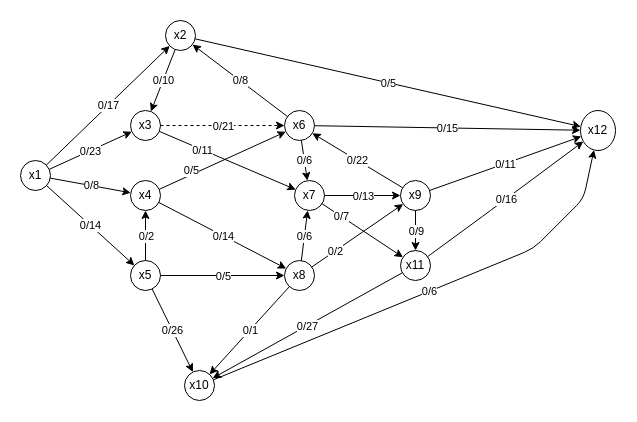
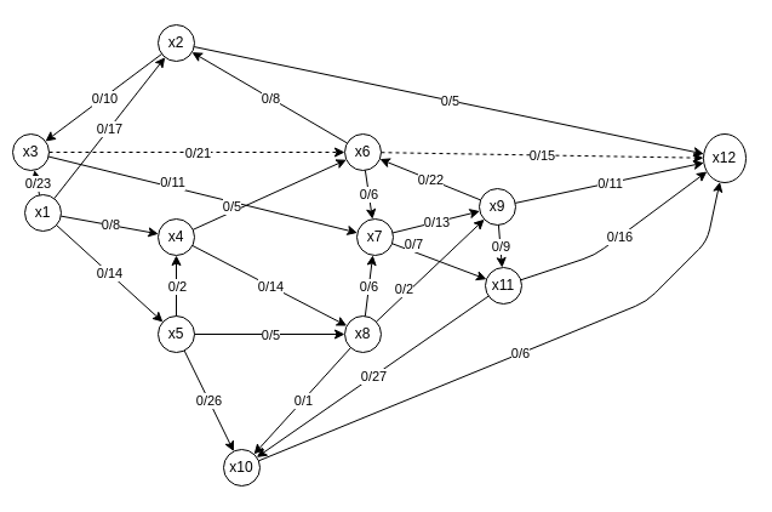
  <mxCell id="0" />
  <mxCell id="1" parent="0" />
  <mxCell id="2" value="x1" style="ellipse;whiteSpace=wrap;html=1;aspect=fixed;" vertex="1" parent="1"><mxGeometry x="20" y="160" width="30" height="30" as="geometry" /></mxCell>
- <mxCell id="3" value="x2" style="ellipse;whiteSpace=wrap;html=1;aspect=fixed;" vertex="1" parent="1"><mxGeometry x="165" y="20" width="30" height="30" as="geometry" /></mxCell>
- <mxCell id="4" value="x3" style="ellipse;whiteSpace=wrap;html=1;aspect=fixed;" vertex="1" parent="1"><mxGeometry x="130" y="110" width="30" height="30" as="geometry" /></mxCell>
+ <mxCell id="3" value="x2" style="ellipse;whiteSpace=wrap;html=1;aspect=fixed;" vertex="1" parent="1"><mxGeometry x="130" y="20" width="30" height="30" as="geometry" /></mxCell>
+ <mxCell id="4" value="x3" style="ellipse;whiteSpace=wrap;html=1;aspect=fixed;" vertex="1" parent="1"><mxGeometry x="10" y="110" width="30" height="30" as="geometry" /></mxCell>
  <mxCell id="5" value="x4" style="ellipse;whiteSpace=wrap;html=1;aspect=fixed;" vertex="1" parent="1"><mxGeometry x="130" y="180" width="30" height="30" as="geometry" /></mxCell>
  <mxCell id="6" value="x5" style="ellipse;whiteSpace=wrap;html=1;aspect=fixed;" vertex="1" parent="1"><mxGeometry x="130" y="260" width="30" height="30" as="geometry" /></mxCell>
  <mxCell id="7" value="" style="endArrow=classic;html=1;" edge="1" parent="1" source="2" target="3"><mxGeometry relative="1" as="geometry"><mxPoint x="70" y="170" as="sourcePoint" /><mxPoint x="110" y="200" as="targetPoint" /></mxGeometry></mxCell>
  <mxCell id="8" value="0/17" style="edgeLabel;resizable=0;html=1;align=center;verticalAlign=middle;" connectable="0" vertex="1" parent="7"><mxGeometry relative="1" as="geometry" /></mxCell>
  <mxCell id="9" value="" style="endArrow=classic;html=1;" edge="1" parent="1" source="2" target="4"><mxGeometry relative="1" as="geometry"><mxPoint x="0" y="200" as="sourcePoint" /><mxPoint x="100" y="200" as="targetPoint" /></mxGeometry></mxCell>
  <mxCell id="10" value="0/23" style="edgeLabel;resizable=0;html=1;align=center;verticalAlign=middle;" connectable="0" vertex="1" parent="9"><mxGeometry relative="1" as="geometry" /></mxCell>
  <mxCell id="11" value="" style="endArrow=classic;html=1;" edge="1" parent="1" source="2" target="5"><mxGeometry relative="1" as="geometry"><mxPoint x="-10" y="200" as="sourcePoint" /><mxPoint x="90" y="200" as="targetPoint" /></mxGeometry></mxCell>
  <mxCell id="12" value="0/8" style="edgeLabel;resizable=0;html=1;align=center;verticalAlign=middle;" connectable="0" vertex="1" parent="11"><mxGeometry relative="1" as="geometry" /></mxCell>
  <mxCell id="13" value="" style="endArrow=classic;html=1;" edge="1" parent="1" source="2" target="6"><mxGeometry relative="1" as="geometry"><mxPoint x="-10" y="200" as="sourcePoint" /><mxPoint x="90" y="200" as="targetPoint" /></mxGeometry></mxCell>
  <mxCell id="14" value="0/14" style="edgeLabel;resizable=0;html=1;align=center;verticalAlign=middle;" connectable="0" vertex="1" parent="13"><mxGeometry relative="1" as="geometry" /></mxCell>
  <mxCell id="15" value="" style="endArrow=classic;html=1;" edge="1" parent="1" source="3" target="4"><mxGeometry relative="1" as="geometry"><mxPoint x="150" y="200" as="sourcePoint" /><mxPoint x="250" y="200" as="targetPoint" /></mxGeometry></mxCell>
  <mxCell id="16" value="0/10" style="edgeLabel;resizable=0;html=1;align=center;verticalAlign=middle;" connectable="0" vertex="1" parent="15"><mxGeometry relative="1" as="geometry" /></mxCell>
  <mxCell id="17" value="x12" style="ellipse;whiteSpace=wrap;html=1;aspect=fixed;" vertex="1" parent="1"><mxGeometry x="580" y="110" width="35" height="40" as="geometry" /></mxCell>
  <mxCell id="18" value="" style="endArrow=classic;html=1;" edge="1" parent="1" source="3" target="17"><mxGeometry relative="1" as="geometry"><mxPoint x="160" y="200" as="sourcePoint" /><mxPoint x="260" y="200" as="targetPoint" /></mxGeometry></mxCell>
  <mxCell id="19" value="0/5" style="edgeLabel;resizable=0;html=1;align=center;verticalAlign=middle;" connectable="0" vertex="1" parent="18"><mxGeometry relative="1" as="geometry" /></mxCell>
  <mxCell id="20" value="x6" style="ellipse;whiteSpace=wrap;html=1;aspect=fixed;" vertex="1" parent="1"><mxGeometry x="284" y="110" width="30" height="30" as="geometry" /></mxCell>
  <mxCell id="21" value="" style="endArrow=classic;html=1;fillColor=#dae8fc;dashed=1;" edge="1" parent="1" source="4" target="20"><mxGeometry relative="1" as="geometry"><mxPoint x="160" y="160" as="sourcePoint" /><mxPoint x="260" y="160" as="targetPoint" /></mxGeometry></mxCell>
  <mxCell id="22" value="0/21" style="edgeLabel;resizable=0;html=1;align=center;verticalAlign=middle;" connectable="0" vertex="1" parent="21"><mxGeometry relative="1" as="geometry" /></mxCell>
  <mxCell id="23" value="x7" style="ellipse;whiteSpace=wrap;html=1;aspect=fixed;" vertex="1" parent="1"><mxGeometry x="294" y="180" width="30" height="30" as="geometry" /></mxCell>
  <mxCell id="24" value="" style="endArrow=classic;html=1;strokeColor=#000000;" edge="1" parent="1" source="4" target="23"><mxGeometry relative="1" as="geometry"><mxPoint x="160" y="160" as="sourcePoint" /><mxPoint x="260" y="160" as="targetPoint" /></mxGeometry></mxCell>
  <mxCell id="25" value="0/11" style="edgeLabel;resizable=0;html=1;align=center;verticalAlign=middle;" connectable="0" vertex="1" parent="24"><mxGeometry relative="1" as="geometry"><mxPoint x="-25.07" y="-10.02" as="offset" /></mxGeometry></mxCell>
  <mxCell id="26" value="" style="endArrow=classic;html=1;strokeColor=#000000;" edge="1" parent="1" source="5" target="20"><mxGeometry relative="1" as="geometry"><mxPoint x="160" y="160" as="sourcePoint" /><mxPoint x="230" y="230" as="targetPoint" /></mxGeometry></mxCell>
  <mxCell id="27" value="0/5" style="edgeLabel;resizable=0;html=1;align=center;verticalAlign=middle;" connectable="0" vertex="1" parent="26"><mxGeometry relative="1" as="geometry"><mxPoint x="-31.95" y="9.96" as="offset" /></mxGeometry></mxCell>
  <mxCell id="28" value="x8" style="ellipse;whiteSpace=wrap;html=1;aspect=fixed;" vertex="1" parent="1"><mxGeometry x="284" y="260" width="30" height="30" as="geometry" /></mxCell>
  <mxCell id="29" value="" style="endArrow=classic;html=1;strokeColor=#000000;" edge="1" parent="1" source="5" target="28"><mxGeometry relative="1" as="geometry"><mxPoint x="160" y="160" as="sourcePoint" /><mxPoint x="260" y="160" as="targetPoint" /></mxGeometry></mxCell>
  <mxCell id="30" value="0/14" style="edgeLabel;resizable=0;html=1;align=center;verticalAlign=middle;" connectable="0" vertex="1" parent="29"><mxGeometry relative="1" as="geometry" /></mxCell>
  <mxCell id="31" value="" style="endArrow=classic;html=1;strokeColor=#000000;" edge="1" parent="1" source="6" target="5"><mxGeometry relative="1" as="geometry"><mxPoint x="160" y="160" as="sourcePoint" /><mxPoint x="260" y="160" as="targetPoint" /></mxGeometry></mxCell>
  <mxCell id="32" value="0/2" style="edgeLabel;resizable=0;html=1;align=center;verticalAlign=middle;" connectable="0" vertex="1" parent="31"><mxGeometry relative="1" as="geometry" /></mxCell>
  <mxCell id="33" value="" style="endArrow=classic;html=1;strokeColor=#000000;" edge="1" parent="1" source="6" target="28"><mxGeometry relative="1" as="geometry"><mxPoint x="160" y="160" as="sourcePoint" /><mxPoint x="260" y="160" as="targetPoint" /></mxGeometry></mxCell>
  <mxCell id="34" value="0/5" style="edgeLabel;resizable=0;html=1;align=center;verticalAlign=middle;" connectable="0" vertex="1" parent="33"><mxGeometry relative="1" as="geometry" /></mxCell>
  <mxCell id="35" value="x10" style="ellipse;whiteSpace=wrap;html=1;aspect=fixed;" vertex="1" parent="1"><mxGeometry x="184" y="370" width="30" height="30" as="geometry" /></mxCell>
  <mxCell id="36" value="" style="endArrow=classic;html=1;strokeColor=#000000;" edge="1" parent="1" source="6" target="35"><mxGeometry relative="1" as="geometry"><mxPoint x="150" y="200" as="sourcePoint" /><mxPoint x="250" y="200" as="targetPoint" /></mxGeometry></mxCell>
  <mxCell id="37" value="0/26" style="edgeLabel;resizable=0;html=1;align=center;verticalAlign=middle;" connectable="0" vertex="1" parent="36"><mxGeometry relative="1" as="geometry" /></mxCell>
  <mxCell id="38" value="" style="endArrow=classic;html=1;strokeColor=#000000;" edge="1" parent="1" source="20" target="3"><mxGeometry relative="1" as="geometry"><mxPoint x="150" y="200" as="sourcePoint" /><mxPoint x="250" y="200" as="targetPoint" /></mxGeometry></mxCell>
  <mxCell id="39" value="0/8" style="edgeLabel;resizable=0;html=1;align=center;verticalAlign=middle;" connectable="0" vertex="1" parent="38"><mxGeometry relative="1" as="geometry" /></mxCell>
  <mxCell id="40" value="" style="endArrow=classic;html=1;strokeColor=#000000;" edge="1" parent="1" source="20" target="23"><mxGeometry relative="1" as="geometry"><mxPoint x="150" y="200" as="sourcePoint" /><mxPoint x="250" y="200" as="targetPoint" /></mxGeometry></mxCell>
  <mxCell id="41" value="0/6" style="edgeLabel;resizable=0;html=1;align=center;verticalAlign=middle;" connectable="0" vertex="1" parent="40"><mxGeometry relative="1" as="geometry" /></mxCell>
- <mxCell id="42" value="" style="endArrow=classic;html=1;strokeColor=#000000;" edge="1" parent="1" source="20" target="17"><mxGeometry relative="1" as="geometry"><mxPoint x="150" y="200" as="sourcePoint" /><mxPoint x="250" y="200" as="targetPoint" /></mxGeometry></mxCell>
+ <mxCell id="42" value="" style="endArrow=classic;html=1;strokeColor=#000000;dashed=1;" edge="1" parent="1" source="20" target="17"><mxGeometry relative="1" as="geometry"><mxPoint x="150" y="200" as="sourcePoint" /><mxPoint x="250" y="200" as="targetPoint" /></mxGeometry></mxCell>
  <mxCell id="43" value="0/15" style="edgeLabel;resizable=0;html=1;align=center;verticalAlign=middle;" connectable="0" vertex="1" parent="42"><mxGeometry relative="1" as="geometry" /></mxCell>
- <mxCell id="44" value="x9" style="ellipse;whiteSpace=wrap;html=1;aspect=fixed;" vertex="1" parent="1"><mxGeometry x="400" y="180" width="30" height="30" as="geometry" /></mxCell>
+ <mxCell id="44" value="x9" style="ellipse;whiteSpace=wrap;html=1;aspect=fixed;" vertex="1" parent="1"><mxGeometry x="395" y="155" width="30" height="30" as="geometry" /></mxCell>
  <mxCell id="45" value="" style="endArrow=classic;html=1;strokeColor=#000000;" edge="1" parent="1" source="23" target="44"><mxGeometry relative="1" as="geometry"><mxPoint x="340" y="200" as="sourcePoint" /><mxPoint x="440" y="200" as="targetPoint" /></mxGeometry></mxCell>
  <mxCell id="46" value="0/13" style="edgeLabel;resizable=0;html=1;align=center;verticalAlign=middle;" connectable="0" vertex="1" parent="45"><mxGeometry relative="1" as="geometry" /></mxCell>
- <mxCell id="47" value="x11" style="ellipse;whiteSpace=wrap;html=1;aspect=fixed;" vertex="1" parent="1"><mxGeometry x="400" y="250" width="30" height="30" as="geometry" /></mxCell>
+ <mxCell id="47" value="x11" style="ellipse;whiteSpace=wrap;html=1;aspect=fixed;" vertex="1" parent="1"><mxGeometry x="400" y="220" width="30" height="30" as="geometry" /></mxCell>
  <mxCell id="48" value="" style="endArrow=classic;html=1;strokeColor=#000000;" edge="1" parent="1" source="23" target="47"><mxGeometry relative="1" as="geometry"><mxPoint x="340" y="200" as="sourcePoint" /><mxPoint x="440" y="200" as="targetPoint" /></mxGeometry></mxCell>
  <mxCell id="49" value="0/7" style="edgeLabel;resizable=0;html=1;align=center;verticalAlign=middle;" connectable="0" vertex="1" parent="48"><mxGeometry relative="1" as="geometry"><mxPoint x="-21.92" y="-14.94" as="offset" /></mxGeometry></mxCell>
  <mxCell id="50" value="" style="endArrow=classic;html=1;strokeColor=#000000;" edge="1" parent="1" source="28" target="23"><mxGeometry relative="1" as="geometry"><mxPoint x="340" y="200" as="sourcePoint" /><mxPoint x="440" y="200" as="targetPoint" /></mxGeometry></mxCell>
  <mxCell id="51" value="0/6" style="edgeLabel;resizable=0;html=1;align=center;verticalAlign=middle;" connectable="0" vertex="1" parent="50"><mxGeometry relative="1" as="geometry" /></mxCell>
  <mxCell id="52" value="" style="endArrow=classic;html=1;strokeColor=#000000;" edge="1" parent="1" source="28" target="44"><mxGeometry relative="1" as="geometry"><mxPoint x="340" y="190" as="sourcePoint" /><mxPoint x="440" y="190" as="targetPoint" /></mxGeometry></mxCell>
  <mxCell id="53" value="0/2" style="edgeLabel;resizable=0;html=1;align=center;verticalAlign=middle;" connectable="0" vertex="1" parent="52"><mxGeometry relative="1" as="geometry"><mxPoint x="-21.92" y="14.94" as="offset" /></mxGeometry></mxCell>
  <mxCell id="54" value="" style="endArrow=classic;html=1;strokeColor=#000000;" edge="1" parent="1" source="28" target="35"><mxGeometry relative="1" as="geometry"><mxPoint x="340" y="240" as="sourcePoint" /><mxPoint x="440" y="240" as="targetPoint" /></mxGeometry></mxCell>
  <mxCell id="55" value="0/1" style="edgeLabel;resizable=0;html=1;align=center;verticalAlign=middle;" connectable="0" vertex="1" parent="54"><mxGeometry relative="1" as="geometry" /></mxCell>
  <mxCell id="56" value="" style="endArrow=classic;html=1;strokeColor=#000000;" edge="1" parent="1" source="44" target="20"><mxGeometry relative="1" as="geometry"><mxPoint x="360" y="190" as="sourcePoint" /><mxPoint x="460" y="190" as="targetPoint" /></mxGeometry></mxCell>
  <mxCell id="57" value="0/22" style="edgeLabel;resizable=0;html=1;align=center;verticalAlign=middle;" connectable="0" vertex="1" parent="56"><mxGeometry relative="1" as="geometry" /></mxCell>
  <mxCell id="58" value="" style="endArrow=classic;html=1;strokeColor=#000000;" edge="1" parent="1" source="44" target="47"><mxGeometry relative="1" as="geometry"><mxPoint x="360" y="190" as="sourcePoint" /><mxPoint x="460" y="190" as="targetPoint" /></mxGeometry></mxCell>
  <mxCell id="59" value="0/9" style="edgeLabel;resizable=0;html=1;align=center;verticalAlign=middle;" connectable="0" vertex="1" parent="58"><mxGeometry relative="1" as="geometry" /></mxCell>
  <mxCell id="60" value="" style="endArrow=classic;html=1;strokeColor=#000000;" edge="1" parent="1" source="44" target="17"><mxGeometry relative="1" as="geometry"><mxPoint x="360" y="190" as="sourcePoint" /><mxPoint x="460" y="190" as="targetPoint" /></mxGeometry></mxCell>
  <mxCell id="61" value="0/11" style="edgeLabel;resizable=0;html=1;align=center;verticalAlign=middle;" connectable="0" vertex="1" parent="60"><mxGeometry relative="1" as="geometry" /></mxCell>
  <mxCell id="62" value="" style="endArrow=classic;html=1;strokeColor=#000000;" edge="1" parent="1" source="35" target="17"><mxGeometry relative="1" as="geometry"><mxPoint x="334.13" y="394.231" as="sourcePoint" /><mxPoint x="609.995" y="155.77" as="targetPoint" /><Array as="points"><mxPoint x="533.04" y="248.11" /><mxPoint x="583.04" y="198.11" /></Array></mxGeometry></mxCell>
  <mxCell id="63" value="0/6" style="edgeLabel;resizable=0;html=1;align=center;verticalAlign=middle;" connectable="0" vertex="1" parent="62"><mxGeometry relative="1" as="geometry" /></mxCell>
  <mxCell id="64" value="" style="endArrow=classic;html=1;strokeColor=#000000;" edge="1" parent="1" source="47" target="35"><mxGeometry relative="1" as="geometry"><mxPoint x="300" y="190" as="sourcePoint" /><mxPoint x="400" y="190" as="targetPoint" /></mxGeometry></mxCell>
  <mxCell id="65" value="0/27" style="edgeLabel;resizable=0;html=1;align=center;verticalAlign=middle;" connectable="0" vertex="1" parent="64"><mxGeometry relative="1" as="geometry" /></mxCell>
  <mxCell id="66" value="" style="endArrow=classic;html=1;strokeColor=#000000;" edge="1" parent="1" source="47" target="17"><mxGeometry relative="1" as="geometry"><mxPoint x="300" y="190" as="sourcePoint" /><mxPoint x="400" y="190" as="targetPoint" /><Array as="points"><mxPoint x="490" y="210" /></Array></mxGeometry></mxCell>
  <mxCell id="67" value="0/16" style="edgeLabel;resizable=0;html=1;align=center;verticalAlign=middle;" connectable="0" vertex="1" parent="66"><mxGeometry relative="1" as="geometry" /></mxCell>
